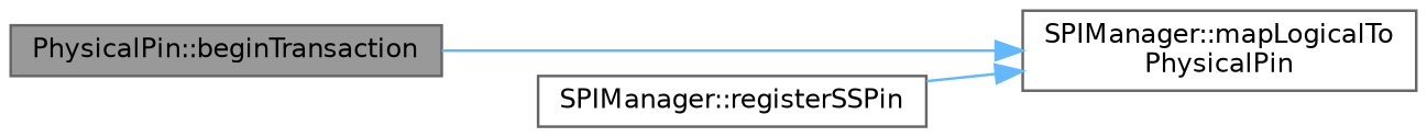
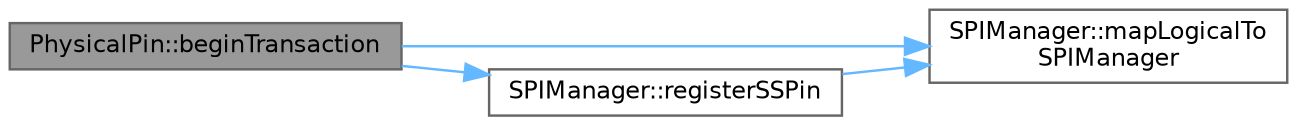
  digraph {
    rankdir=LR
    node [color=grey40 fillcolor=white fontname=Helvetica fontsize=10 shape=box style=filled]
    edge [color=steelblue1 fontname=Helvetica fontsize=10 labelfontname=Helvetica labelfontsize=10 style=solid]
    n1 [color=gray40 fillcolor=grey60 fontcolor=black height=0.2 label="PhysicalPin::beginTransaction" width=0.4]
-   n2 [height=0.2 label="SPIManager::mapLogicalTo\lPhysicalPin" width=0.4]
+   n2 [height=0.2 label="SPIManager::mapLogicalTo\lSPIManager" width=0.4]
    n3 [height=0.2 label="SPIManager::registerSSPin" width=0.4]
    n1 -> n2
+   n1 -> n3
    n3 -> n2
  }
